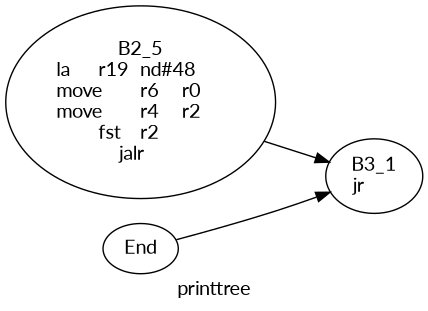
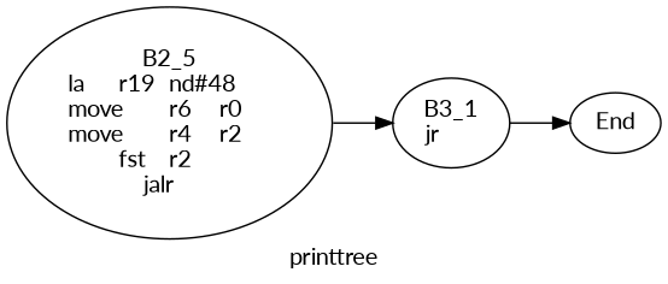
  digraph {
    color=purple
    fontname=Lato
    label=printtree
    rankdir=LR
    style=dashed
    node [fontname=Lato]
    edge [fontname=Lato]
    n1 [label="B2_5\nla	r19	nd#48	\nmove	r6	r0	\nmove	r4	r2	\nfst	r2	\njalr	\n"]
    n2 [label="B3_1\njr	\n"]
    n3 [label=End]
    n1 -> n2
-   n3 -> n2
+   n2 -> n3
  }
